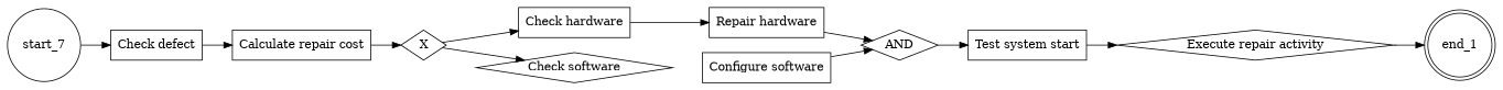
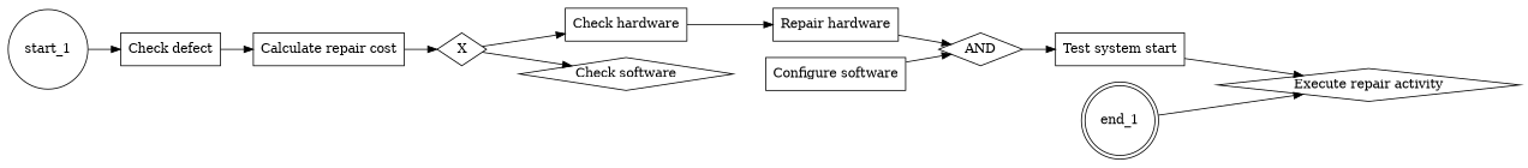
  digraph {
    rankdir=LR
    node [shape=rectangle]
-   start_1 [shape=circle label=start_7]
+   start_1 [shape=circle]
    n2 [label="Check defect"]
    n3 [label="Calculate repair cost"]
    n4 [label=X shape=diamond]
    n5 [label="Check hardware"]
    n6 [label="Check software" shape=diamond]
    n7 [label="Repair hardware"]
    n8 [label=AND shape=diamond]
    n9 [label="Test system start"]
    n10 [label="Configure software"]
    n11 [label="Execute repair activity" shape=diamond]
    end_1 [shape=doublecircle]
    start_1 -> n2
    n2 -> n3
    n3 -> n4
    n4 -> n5
    n4 -> n6
    n5 -> n7
    n7 -> n8
    n8 -> n9
    n9 -> n11
    n10 -> n8
-   n11 -> end_1
+   end_1 -> n11
  }
